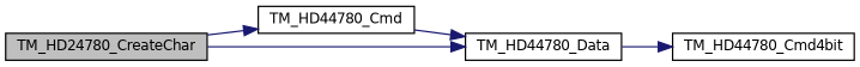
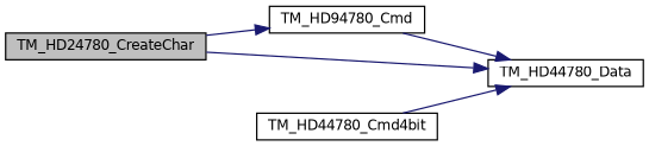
  digraph {
    rankdir=LR
    node [color=black fillcolor=white fontname=Helvetica fontsize=10 shape=record style=filled]
    edge [color=midnightblue fontname=Helvetica fontsize=10 labelfontname=Helvetica labelfontsize=10 style=solid]
    n1 [fillcolor=grey75 fontcolor=black height=0.2 label=TM_HD24780_CreateChar width=0.4]
-   n2 [height=0.2 label=TM_HD44780_Cmd width=0.4]
+   n2 [height=0.2 label=TM_HD94780_Cmd width=0.4]
    n3 [height=0.2 label=TM_HD44780_Data width=0.4]
    n4 [height=0.2 label=TM_HD44780_Cmd4bit width=0.4]
    n1 -> n2
    n1 -> n3
    n2 -> n3
-   n3 -> n4
+   n4 -> n3
  }
